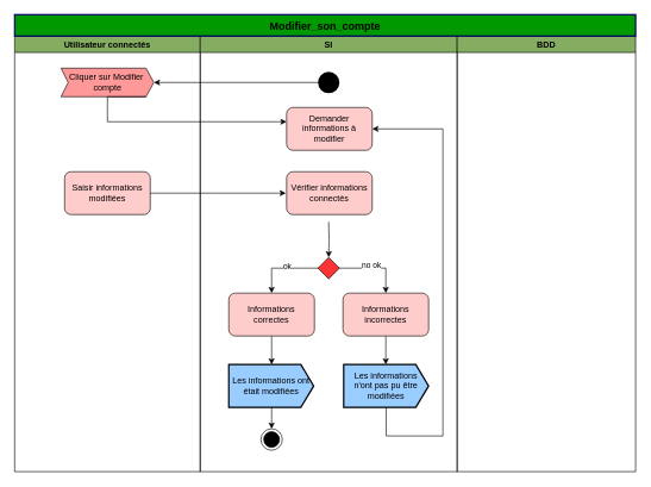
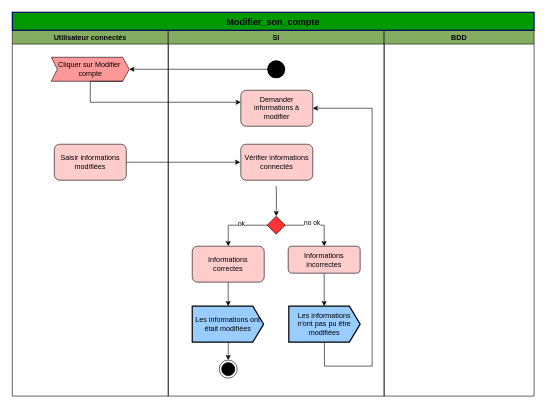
  <mxCell id="0" />
  <mxCell id="1" parent="0" />
  <mxCell id="2" value="Utilisateur connectés" style="swimlane;fillColor=#85AD61;" parent="1" vertex="1"><mxGeometry x="20" y="50" width="260" height="610" as="geometry" /></mxCell>
  <mxCell id="3" value="Cliquer sur Modifier&amp;nbsp;&lt;br&gt;compte" style="html=1;shadow=0;dashed=0;align=center;verticalAlign=middle;shape=mxgraph.arrows2.arrow;dy=0;dx=11;notch=10;fillColor=#FF9999;" parent="2" vertex="1"><mxGeometry x="65" y="45" width="130" height="40" as="geometry" /></mxCell>
  <mxCell id="4" value="Saisir informations modifiées" style="rounded=1;whiteSpace=wrap;html=1;fillColor=#FFCCCC;" parent="2" vertex="1"><mxGeometry x="70" y="190" width="120" height="60" as="geometry" /></mxCell>
  <mxCell id="5" value="SI" style="swimlane;strokeColor=#000000;fillColor=#85AD61;" parent="1" vertex="1"><mxGeometry x="280" y="50" width="360" height="610" as="geometry" /></mxCell>
  <mxCell id="6" value="" style="ellipse;fillColor=#000000;strokeColor=none;" parent="5" vertex="1"><mxGeometry x="165" y="50" width="30" height="30" as="geometry" /></mxCell>
  <mxCell id="7" value="Demander informations à modifier" style="rounded=1;whiteSpace=wrap;html=1;fillColor=#FFCCCC;" parent="5" vertex="1"><mxGeometry x="121" y="100" width="120" height="60" as="geometry" /></mxCell>
  <mxCell id="8" value="Vérifier informations connectés" style="rounded=1;whiteSpace=wrap;html=1;fillColor=#FFCCCC;" parent="5" vertex="1"><mxGeometry x="121" y="190" width="120" height="60" as="geometry" /></mxCell>
  <mxCell id="9" style="edgeStyle=orthogonalEdgeStyle;rounded=0;orthogonalLoop=1;jettySize=auto;html=1;exitX=0;exitY=1;exitDx=0;exitDy=0;" parent="5" source="13" target="15" edge="1"><mxGeometry relative="1" as="geometry"><Array as="points"><mxPoint x="173" y="325" /><mxPoint x="100" y="325" /></Array></mxGeometry></mxCell>
  <mxCell id="10" value="ok" style="edgeLabel;html=1;align=center;verticalAlign=middle;resizable=0;points=[];" vertex="1" connectable="0" parent="9"><mxGeometry x="0.026" y="-3" relative="1" as="geometry"><mxPoint as="offset" /></mxGeometry></mxCell>
  <mxCell id="11" style="edgeStyle=orthogonalEdgeStyle;rounded=0;orthogonalLoop=1;jettySize=auto;html=1;exitX=1;exitY=1;exitDx=0;exitDy=0;entryX=0.5;entryY=0;entryDx=0;entryDy=0;" parent="5" source="13" target="17" edge="1"><mxGeometry relative="1" as="geometry"><Array as="points"><mxPoint x="188" y="325" /><mxPoint x="260" y="325" /></Array></mxGeometry></mxCell>
  <mxCell id="12" value="no ok" style="edgeLabel;html=1;align=center;verticalAlign=middle;resizable=0;points=[];" vertex="1" connectable="0" parent="11"><mxGeometry x="0.026" y="4" relative="1" as="geometry"><mxPoint as="offset" /></mxGeometry></mxCell>
  <mxCell id="13" value="" style="rhombus;fillColor=#FF3333;" parent="5" vertex="1"><mxGeometry x="165" y="310" width="30" height="30" as="geometry" /></mxCell>
  <mxCell id="14" style="edgeStyle=orthogonalEdgeStyle;rounded=0;orthogonalLoop=1;jettySize=auto;html=1;exitX=0.5;exitY=1;exitDx=0;exitDy=0;" parent="5" source="15" edge="1"><mxGeometry relative="1" as="geometry"><mxPoint x="100" y="460" as="targetPoint" /></mxGeometry></mxCell>
  <mxCell id="15" value="Informations correctes" style="rounded=1;whiteSpace=wrap;html=1;fillColor=#FFCCCC;" parent="5" vertex="1"><mxGeometry x="40" y="360" width="120" height="60" as="geometry" /></mxCell>
  <mxCell id="16" style="edgeStyle=orthogonalEdgeStyle;rounded=0;orthogonalLoop=1;jettySize=auto;html=1;exitX=0.5;exitY=1;exitDx=0;exitDy=0;" parent="5" source="17" edge="1"><mxGeometry relative="1" as="geometry"><mxPoint x="260" y="460" as="targetPoint" /></mxGeometry></mxCell>
- <mxCell id="17" value="Informations incorrectes&lt;br&gt;" style="rounded=1;whiteSpace=wrap;html=1;fillColor=#FFCCCC;" parent="5" vertex="1"><mxGeometry x="200" y="360" width="120" height="60" as="geometry" /></mxCell>
+ <mxCell id="17" value="Informations incorrectes&lt;br&gt;" style="rounded=1;whiteSpace=wrap;html=1;fillColor=#FFCCCC;" parent="5" vertex="1"><mxGeometry x="200" y="360" width="120" height="45" as="geometry" /></mxCell>
  <mxCell id="18" style="edgeStyle=orthogonalEdgeStyle;rounded=0;orthogonalLoop=1;jettySize=auto;html=1;exitX=0.5;exitY=1;exitDx=0;exitDy=0;entryX=0.5;entryY=0;entryDx=0;entryDy=0;" parent="5" target="19" edge="1"><mxGeometry relative="1" as="geometry"><mxPoint x="100" y="520" as="sourcePoint" /></mxGeometry></mxCell>
  <mxCell id="19" value="" style="ellipse;html=1;shape=endState;fillColor=#000000;strokeColor=#000000;" parent="5" vertex="1"><mxGeometry x="85" y="550" width="30" height="30" as="geometry" /></mxCell>
  <mxCell id="20" value="Les informations ont était modifiées" style="html=1;shape=mxgraph.sysml.sendSigAct;strokeWidth=2;whiteSpace=wrap;align=center;fillColor=#99CCFF;" parent="5" vertex="1"><mxGeometry x="40" y="460" width="119" height="60" as="geometry" /></mxCell>
  <mxCell id="21" style="edgeStyle=orthogonalEdgeStyle;rounded=0;orthogonalLoop=1;jettySize=auto;html=1;exitX=0.5;exitY=1;exitDx=0;exitDy=0;exitPerimeter=0;entryX=1;entryY=0.5;entryDx=0;entryDy=0;" parent="5" source="22" target="7" edge="1"><mxGeometry relative="1" as="geometry"><Array as="points"><mxPoint x="261" y="560" /><mxPoint x="340" y="560" /><mxPoint x="340" y="130" /></Array></mxGeometry></mxCell>
  <mxCell id="22" value="Les informations n'ont pas pu être modifiées" style="html=1;shape=mxgraph.sysml.sendSigAct;strokeWidth=2;whiteSpace=wrap;align=center;fillColor=#99CCFF;" parent="5" vertex="1"><mxGeometry x="201" y="460" width="119" height="60" as="geometry" /></mxCell>
  <mxCell id="23" style="edgeStyle=orthogonalEdgeStyle;rounded=0;orthogonalLoop=1;jettySize=auto;html=1;exitX=0.5;exitY=1;exitDx=0;exitDy=0;entryX=0.5;entryY=0;entryDx=0;entryDy=0;" parent="5" target="13" edge="1"><mxGeometry relative="1" as="geometry"><mxPoint x="180" y="260" as="sourcePoint" /></mxGeometry></mxCell>
  <mxCell id="24" value="BDD" style="swimlane;fillColor=#85AD61;" parent="1" vertex="1"><mxGeometry x="640" y="50" width="250" height="610" as="geometry" /></mxCell>
  <mxCell id="25" style="edgeStyle=orthogonalEdgeStyle;rounded=0;orthogonalLoop=1;jettySize=auto;html=1;exitX=0;exitY=0.5;exitDx=0;exitDy=0;entryX=1;entryY=0.5;entryDx=0;entryDy=0;entryPerimeter=0;" parent="1" source="6" target="3" edge="1"><mxGeometry relative="1" as="geometry" /></mxCell>
  <mxCell id="26" style="edgeStyle=orthogonalEdgeStyle;rounded=0;orthogonalLoop=1;jettySize=auto;html=1;exitX=0;exitY=0;exitDx=119;exitDy=40;exitPerimeter=0;" parent="1" source="3" edge="1"><mxGeometry relative="1" as="geometry"><mxPoint x="401" y="170" as="targetPoint" /><Array as="points"><mxPoint x="150" y="135" /><mxPoint x="150" y="170" /></Array></mxGeometry></mxCell>
  <mxCell id="27" style="edgeStyle=orthogonalEdgeStyle;rounded=0;orthogonalLoop=1;jettySize=auto;html=1;exitX=1;exitY=0.5;exitDx=0;exitDy=0;" parent="1" source="4" edge="1"><mxGeometry relative="1" as="geometry"><mxPoint x="400" y="270" as="targetPoint" /></mxGeometry></mxCell>
  <mxCell id="28" value="&lt;span style=&quot;font-size: 15px&quot;&gt;&lt;b&gt;Modifier_son_compte&lt;/b&gt;&lt;/span&gt;" style="rounded=0;whiteSpace=wrap;html=1;fillColor=#009900;strokeWidth=2;strokeColor=#000066;" parent="1" vertex="1"><mxGeometry x="20" y="20" width="870" height="30" as="geometry" /></mxCell>
